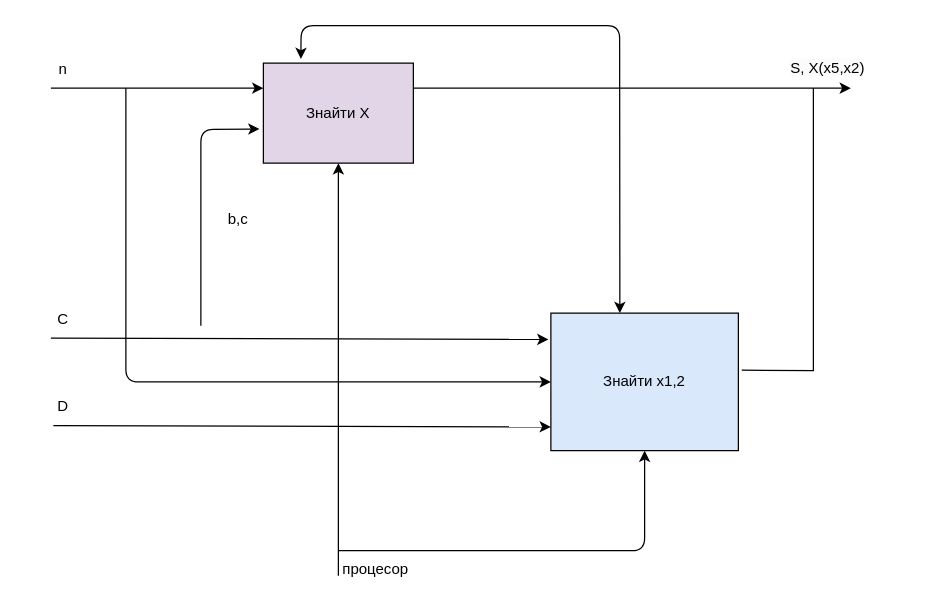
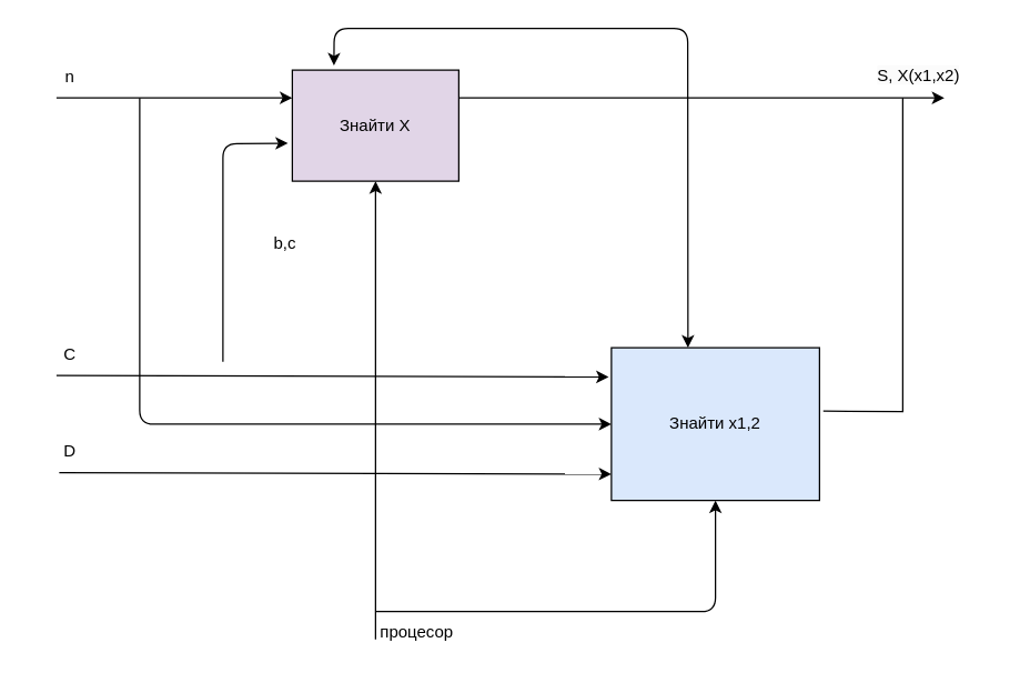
  <mxCell id="0" />
  <mxCell id="1" parent="0" />
  <mxCell id="2" value="Знайти X" style="whiteSpace=wrap;html=1;align=center;fillColor=#e1d5e7;" vertex="1" parent="1"><mxGeometry x="210" y="50" width="120" height="80" as="geometry" /></mxCell>
  <mxCell id="3" value="Знайти x1,2" style="whiteSpace=wrap;html=1;align=center;fillColor=#dae8fc;" vertex="1" parent="1"><mxGeometry x="440" y="250" width="150" height="110" as="geometry" /></mxCell>
  <mxCell id="4" value="" style="endArrow=classic;html=1;rounded=0;entryX=-0.013;entryY=0.191;entryDx=0;entryDy=0;entryPerimeter=0;" edge="1" parent="1" target="3"><mxGeometry width="50" height="50" relative="1" as="geometry"><mxPoint x="40" y="270" as="sourcePoint" /><mxPoint x="175" y="200" as="targetPoint" /></mxGeometry></mxCell>
  <mxCell id="5" value="" style="endArrow=classic;html=1;rounded=0;" edge="1" parent="1"><mxGeometry width="50" height="50" relative="1" as="geometry"><mxPoint x="42" y="340" as="sourcePoint" /><mxPoint x="440" y="341" as="targetPoint" /></mxGeometry></mxCell>
  <mxCell id="6" value="D" style="text;html=1;align=center;verticalAlign=middle;whiteSpace=wrap;rounded=0;" vertex="1" parent="1"><mxGeometry x="20" y="310" width="60" height="30" as="geometry" /></mxCell>
  <mxCell id="7" value="C" style="text;html=1;align=center;verticalAlign=middle;whiteSpace=wrap;rounded=0;" vertex="1" parent="1"><mxGeometry x="20" y="240" width="60" height="30" as="geometry" /></mxCell>
  <mxCell id="8" value="" style="endArrow=classic;html=1;rounded=0;entryX=0;entryY=0.25;entryDx=0;entryDy=0;" edge="1" parent="1" target="2"><mxGeometry width="50" height="50" relative="1" as="geometry"><mxPoint x="40" y="70" as="sourcePoint" /><mxPoint x="130" y="65" as="targetPoint" /></mxGeometry></mxCell>
  <mxCell id="9" value="n" style="text;html=1;align=center;verticalAlign=middle;whiteSpace=wrap;rounded=0;" vertex="1" parent="1"><mxGeometry x="20" y="40" width="60" height="30" as="geometry" /></mxCell>
  <mxCell id="10" value="" style="endArrow=classic;html=1;rounded=0;" edge="1" parent="1"><mxGeometry width="50" height="50" relative="1" as="geometry"><mxPoint x="330" y="70" as="sourcePoint" /><mxPoint x="680" y="70" as="targetPoint" /></mxGeometry></mxCell>
- <mxCell id="11" value="&lt;span style=&quot;caret-color: rgb(0, 0, 0); color: rgb(0, 0, 0); font-family: Helvetica; font-size: 12px; font-style: normal; font-variant-caps: normal; font-weight: 400; letter-spacing: normal; orphans: auto; text-align: center; text-indent: 0px; text-transform: none; white-space: normal; widows: auto; word-spacing: 0px; -webkit-text-stroke-width: 0px; background-color: rgb(251, 251, 251); text-decoration: none; display: inline !important; float: none;&quot;&gt;S, X(x5,x2)&lt;/span&gt;" style="text;whiteSpace=wrap;html=1;" vertex="1" parent="1"><mxGeometry x="630" y="40" width="90" height="40" as="geometry" /></mxCell>
+ <mxCell id="11" value="&lt;span style=&quot;caret-color: rgb(0, 0, 0); color: rgb(0, 0, 0); font-family: Helvetica; font-size: 12px; font-style: normal; font-variant-caps: normal; font-weight: 400; letter-spacing: normal; orphans: auto; text-align: center; text-indent: 0px; text-transform: none; white-space: normal; widows: auto; word-spacing: 0px; -webkit-text-stroke-width: 0px; background-color: rgb(251, 251, 251); text-decoration: none; display: inline !important; float: none;&quot;&gt;S, X(x1,x2)&lt;/span&gt;" style="text;whiteSpace=wrap;html=1;" vertex="1" parent="1"><mxGeometry x="630" y="40" width="90" height="40" as="geometry" /></mxCell>
  <mxCell id="12" value="" style="endArrow=none;html=1;rounded=0;exitX=1.018;exitY=0.415;exitDx=0;exitDy=0;exitPerimeter=0;" edge="1" parent="1" source="3"><mxGeometry width="50" height="50" relative="1" as="geometry"><mxPoint x="590" y="240" as="sourcePoint" /><mxPoint x="650" y="70" as="targetPoint" /><Array as="points"><mxPoint x="650" y="296" /></Array></mxGeometry></mxCell>
  <mxCell id="13" value="" style="endArrow=classic;html=1;rounded=0;entryX=0.5;entryY=1;entryDx=0;entryDy=0;" edge="1" parent="1" target="2"><mxGeometry width="50" height="50" relative="1" as="geometry"><mxPoint x="270" y="460" as="sourcePoint" /><mxPoint x="320" y="380" as="targetPoint" /></mxGeometry></mxCell>
  <mxCell id="14" value="" style="endArrow=classic;html=1;rounded=1;entryX=0.5;entryY=1;entryDx=0;entryDy=0;curved=0;" edge="1" parent="1" target="3"><mxGeometry width="50" height="50" relative="1" as="geometry"><mxPoint x="270" y="440" as="sourcePoint" /><mxPoint x="470" y="400" as="targetPoint" /><Array as="points"><mxPoint x="515" y="440" /></Array></mxGeometry></mxCell>
  <mxCell id="15" value="процесор" style="text;html=1;align=center;verticalAlign=middle;whiteSpace=wrap;rounded=0;" vertex="1" parent="1"><mxGeometry x="270" y="440" width="60" height="30" as="geometry" /></mxCell>
  <mxCell id="16" value="" style="endArrow=classic;html=1;rounded=1;entryX=0;entryY=0.5;entryDx=0;entryDy=0;curved=0;" edge="1" parent="1" target="3"><mxGeometry width="50" height="50" relative="1" as="geometry"><mxPoint x="100" y="70" as="sourcePoint" /><mxPoint x="470" y="320" as="targetPoint" /><Array as="points"><mxPoint x="100" y="305" /></Array></mxGeometry></mxCell>
  <mxCell id="17" value="" style="endArrow=classic;html=1;rounded=1;entryX=-0.026;entryY=0.659;entryDx=0;entryDy=0;entryPerimeter=0;curved=0;" edge="1" parent="1" target="2"><mxGeometry width="50" height="50" relative="1" as="geometry"><mxPoint x="160" y="260" as="sourcePoint" /><mxPoint x="170" y="150" as="targetPoint" /><Array as="points"><mxPoint x="160" y="103" /></Array></mxGeometry></mxCell>
- <mxCell id="18" value="b,c" style="text;html=1;align=center;verticalAlign=middle;whiteSpace=wrap;rounded=0;" vertex="1" parent="1"><mxGeometry x="160" y="160" width="60" height="30" as="geometry" /></mxCell>
+ <mxCell id="18" value="b,c" style="text;html=1;align=center;verticalAlign=middle;whiteSpace=wrap;rounded=0;" vertex="1" parent="1"><mxGeometry x="175" y="160" width="60" height="30" as="geometry" /></mxCell>
  <mxCell id="19" value="" style="endArrow=classic;startArrow=classic;html=1;rounded=1;entryX=0.5;entryY=0;entryDx=0;entryDy=0;exitX=0.415;exitY=-0.042;exitDx=0;exitDy=0;exitPerimeter=0;curved=0;" edge="1" parent="1"><mxGeometry width="50" height="50" relative="1" as="geometry"><mxPoint x="240" y="46.64" as="sourcePoint" /><mxPoint x="495.2" y="250" as="targetPoint" /><Array as="points"><mxPoint x="240.2" y="20" /><mxPoint x="495" y="20" /></Array></mxGeometry></mxCell>
